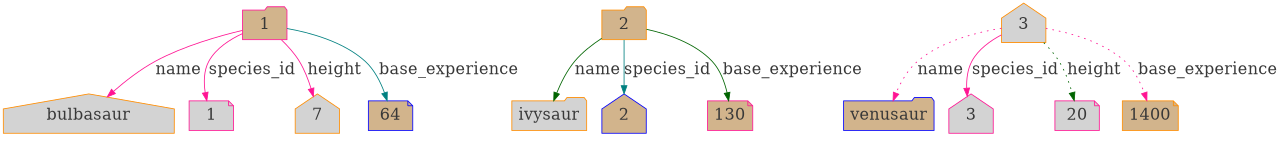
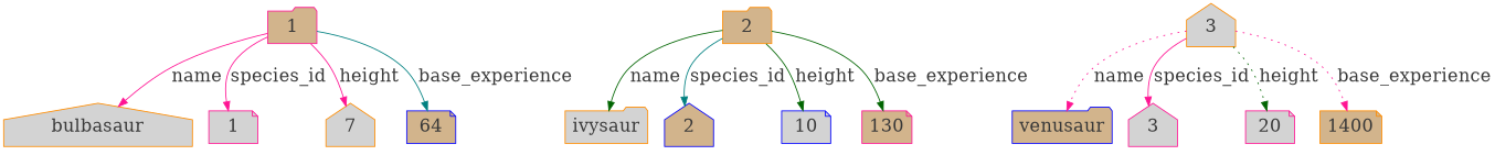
  digraph {
    rankdir=TB
    node [color=darkorange fillcolor=lightgrey fontcolor=grey22 fontsize=20 penwidth=1.0 shape=note style=filled]
    edge [color=deeppink fontcolor=grey22 fontsize=20 penwidth=1.0 style=bold]
    n1 [color=deeppink fillcolor=tan label=1 shape=folder]
    bulbasaur [shape=house]
    1 [color=deeppink]
    7 [shape=house]
    64 [color=blue fillcolor=tan]
    n6 [fillcolor=tan label=2 shape=folder]
    ivysaur [shape=folder]
    2 [color=blue fillcolor=tan shape=house]
+   10 [color=blue]
    130 [color=deeppink fillcolor=tan]
    n11 [label=3 shape=house]
    venusaur [color=blue fillcolor=tan shape=folder]
    3 [color=deeppink shape=house]
    20 [color=deeppink]
    n15 [fillcolor=tan label=1400]
    n1 -> bulbasaur [label=name style=solid]
    n1 -> 1 [label=species_id]
    n1 -> 7 [label=height style=solid]
    n1 -> 64 [color=teal label=base_experience]
    n6 -> ivysaur [color=darkgreen label=name]
    n6 -> 2 [color=teal label=species_id]
+   n6 -> 10 [color=darkgreen label=height]
    n6 -> 130 [color=darkgreen label=base_experience]
    n11 -> venusaur [label=name style=dotted]
    n11 -> 3 [label=species_id]
    n11 -> 20 [color=darkgreen label=height style=dotted]
    n11 -> n15 [label=base_experience style=dotted]
  }
